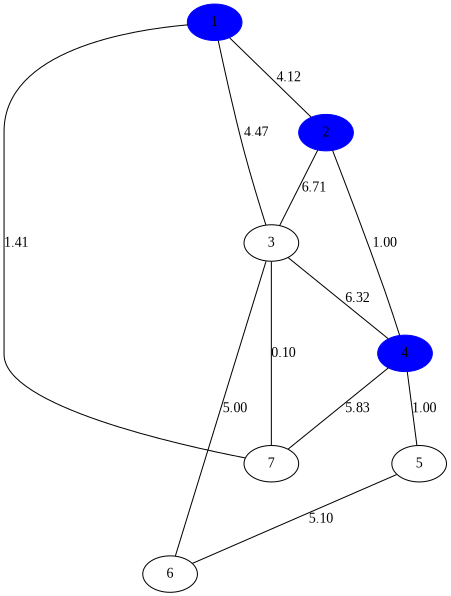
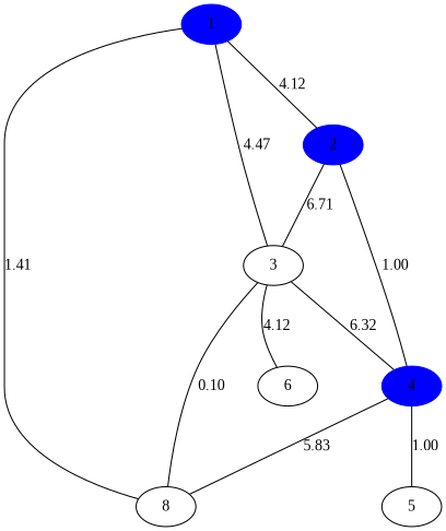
  graph {
    fontname="Liberation Serif"
    nodesep=0.8
    rankdir=TB
    ranksep=0.8
    node [fontname="Liberation Serif"]
    edge [fontname="Liberation Serif"]
    1 [color=blue style=filled]
    2 [color=blue style=filled]
    3
-   7
+   7 [label=8]
    4 [color=blue style=filled]
    6
    5
    1 -- 2 [label=4.12]
    1 -- 3 [label=4.47]
    1 -- 7 [label=1.41]
    2 -- 3 [label=6.71]
    2 -- 4 [label=1.00]
    3 -- 7 [label=0.10]
    3 -- 4 [label=6.32]
-   3 -- 6 [label=5.00]
+   3 -- 6 [label=4.12]
    4 -- 7 [label=5.83]
    4 -- 5 [label=1.00]
-   5 -- 6 [label=5.10]
  }
